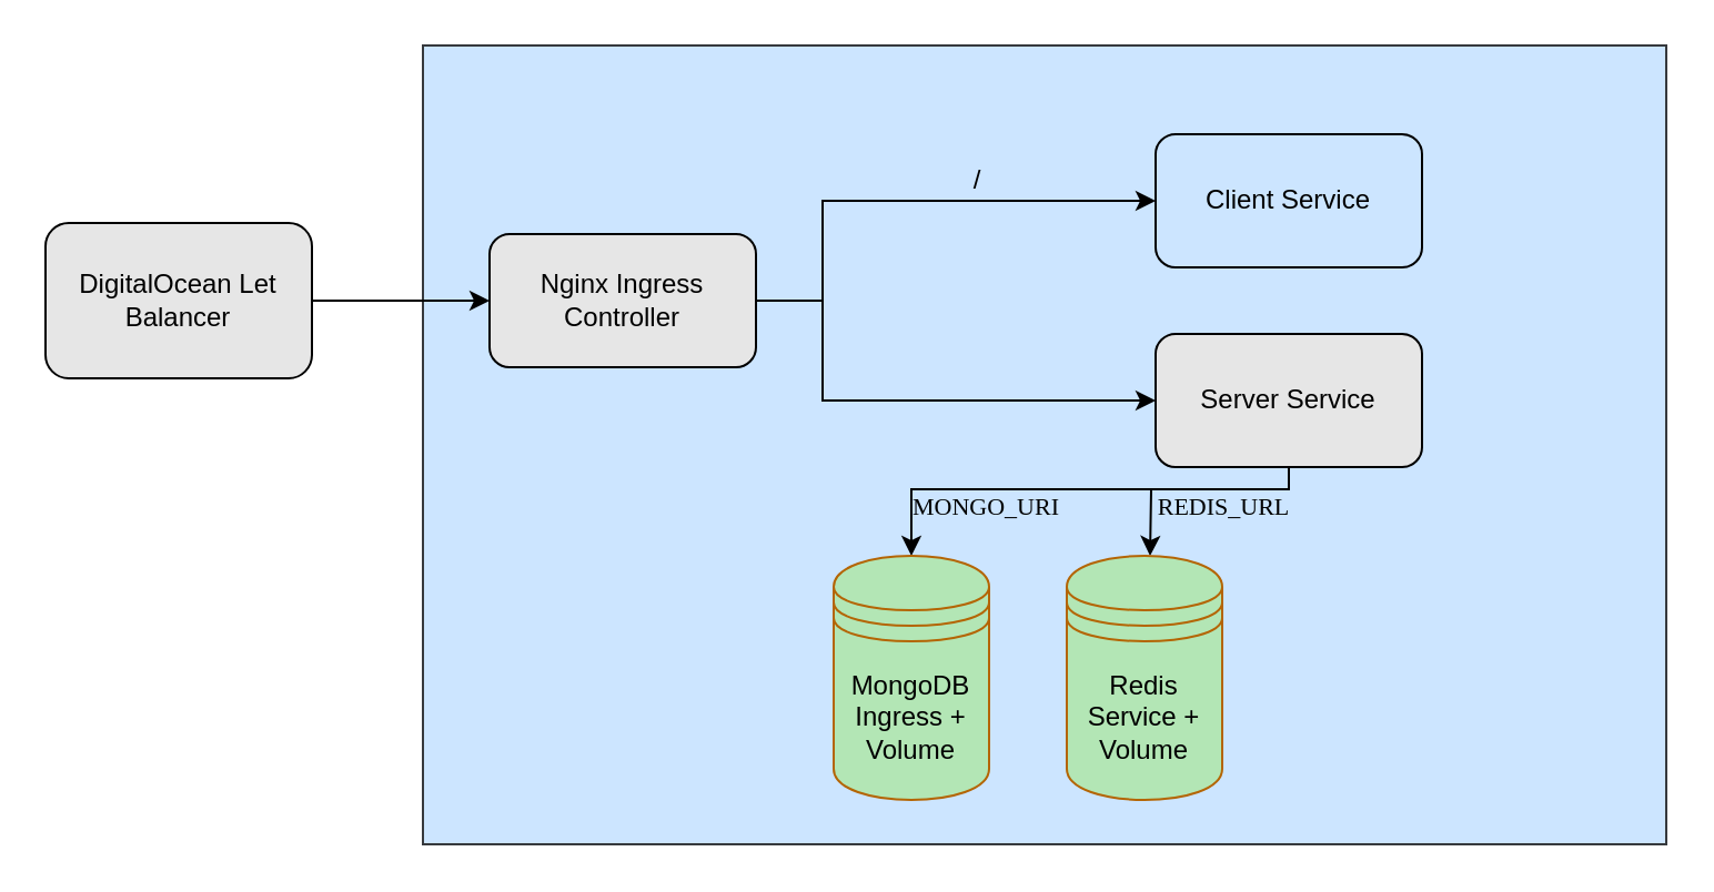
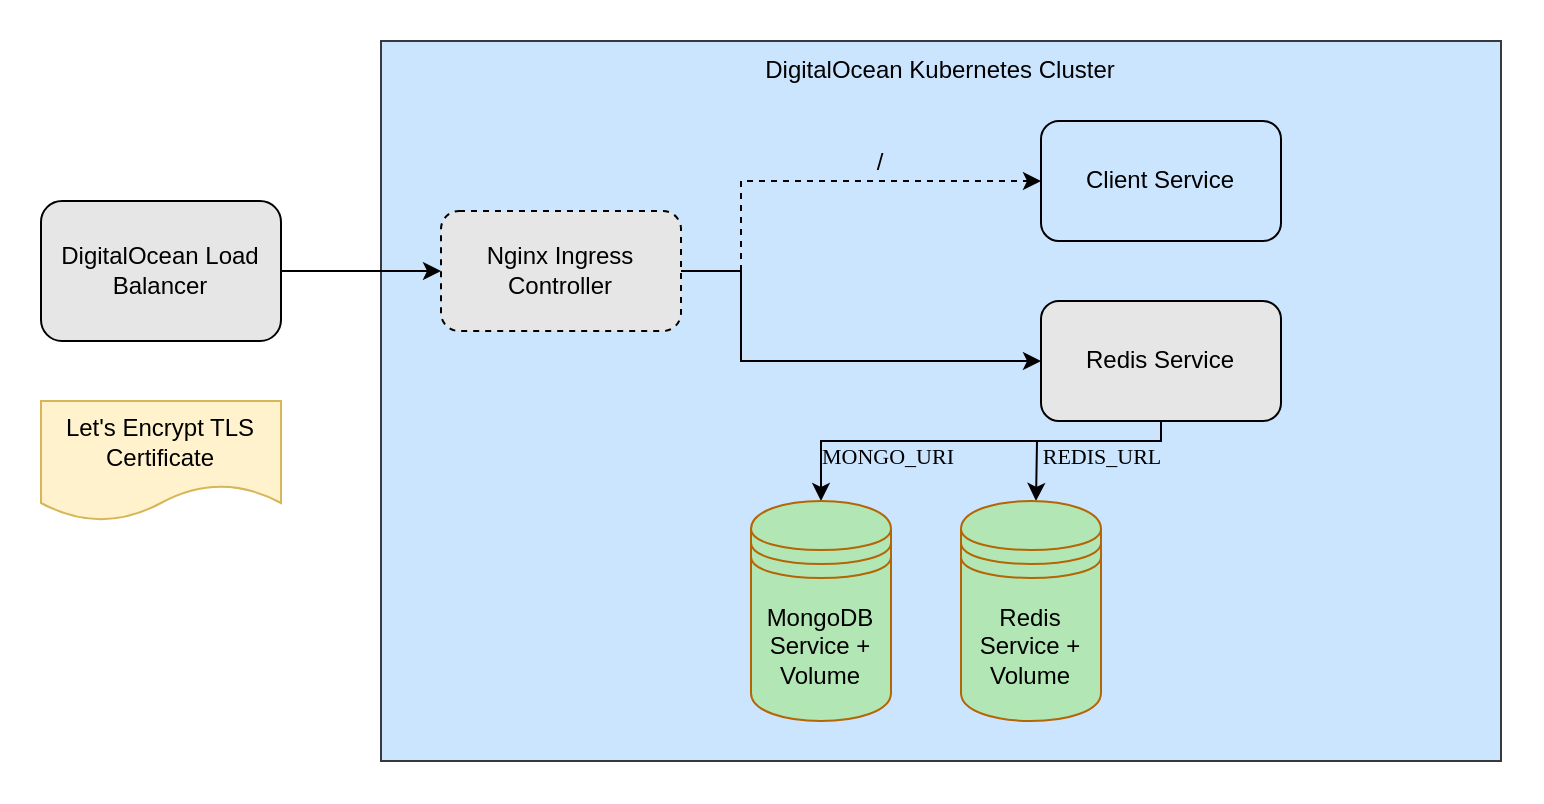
  <mxCell id="0" />
  <mxCell id="1" parent="0" />
  <mxCell id="2" value="" style="rounded=0;whiteSpace=wrap;html=1;fillColor=#cce5ff;strokeColor=#36393d;" vertex="1" parent="1"><mxGeometry x="190" y="20" width="560" height="360" as="geometry" /></mxCell>
  <mxCell id="3" style="edgeStyle=orthogonalEdgeStyle;rounded=0;orthogonalLoop=1;jettySize=auto;html=1;" edge="1" parent="1" source="4" target="9"><mxGeometry relative="1" as="geometry" /></mxCell>
- <mxCell id="4" value="DigitalOcean Let Balancer " style="rounded=1;whiteSpace=wrap;html=1;fillColor=#e6e6e6;" vertex="1" parent="1"><mxGeometry x="20" y="100" width="120" height="70" as="geometry" /></mxCell>
- <mxCell id="7" style="edgeStyle=orthogonalEdgeStyle;rounded=0;orthogonalLoop=1;jettySize=auto;html=1;" edge="1" parent="1" source="9" target="10"><mxGeometry relative="1" as="geometry"><Array as="points"><mxPoint x="370" y="135" /><mxPoint x="370" y="90" /></Array></mxGeometry></mxCell>
+ <mxCell id="4" value="DigitalOcean Load Balancer " style="rounded=1;whiteSpace=wrap;html=1;fillColor=#e6e6e6;" vertex="1" parent="1"><mxGeometry x="20" y="100" width="120" height="70" as="geometry" /></mxCell>
+ <mxCell id="5" value=" Let's Encrypt TLS Certificate" style="shape=document;whiteSpace=wrap;html=1;boundedLbl=1;fillColor=#fff2cc;strokeColor=#d6b656;" vertex="1" parent="1"><mxGeometry x="20" y="200" width="120" height="60" as="geometry" /></mxCell>
+ <mxCell id="6" value="DigitalOcean Kubernetes Cluster" style="text;html=1;strokeColor=none;fillColor=none;align=center;verticalAlign=middle;whiteSpace=wrap;rounded=0;" vertex="1" parent="1"><mxGeometry x="370" y="20" width="200" height="30" as="geometry" /></mxCell>
+ <mxCell id="7" style="edgeStyle=orthogonalEdgeStyle;rounded=0;orthogonalLoop=1;jettySize=auto;html=1;dashed=1;" edge="1" parent="1" source="9" target="10"><mxGeometry relative="1" as="geometry"><Array as="points"><mxPoint x="370" y="135" /><mxPoint x="370" y="90" /></Array></mxGeometry></mxCell>
  <mxCell id="8" style="edgeStyle=orthogonalEdgeStyle;rounded=0;orthogonalLoop=1;jettySize=auto;html=1;" edge="1" parent="1" source="9" target="11"><mxGeometry relative="1" as="geometry"><Array as="points"><mxPoint x="370" y="135" /><mxPoint x="370" y="180" /></Array></mxGeometry></mxCell>
- <mxCell id="9" value="Nginx Ingress Controller" style="rounded=1;whiteSpace=wrap;html=1;fillColor=#e6e6e6;" vertex="1" parent="1"><mxGeometry x="220" y="105" width="120" height="60" as="geometry" /></mxCell>
+ <mxCell id="9" value="Nginx Ingress Controller" style="rounded=1;whiteSpace=wrap;html=1;fillColor=#e6e6e6;dashed=1;" vertex="1" parent="1"><mxGeometry x="220" y="105" width="120" height="60" as="geometry" /></mxCell>
  <mxCell id="10" value="Client Service" style="rounded=1;whiteSpace=wrap;html=1;fillColor=#cce5ff;" vertex="1" parent="1"><mxGeometry x="520" y="60" width="120" height="60" as="geometry" /></mxCell>
- <mxCell id="11" value="Server Service" style="rounded=1;whiteSpace=wrap;html=1;fillColor=#e6e6e6;" vertex="1" parent="1"><mxGeometry x="520" y="150" width="120" height="60" as="geometry" /></mxCell>
+ <mxCell id="11" value="Redis Service" style="rounded=1;whiteSpace=wrap;html=1;fillColor=#e6e6e6;" vertex="1" parent="1"><mxGeometry x="520" y="150" width="120" height="60" as="geometry" /></mxCell>
  <mxCell id="12" value="/" style="text;html=1;strokeColor=none;fillColor=none;align=center;verticalAlign=middle;whiteSpace=wrap;rounded=0;" vertex="1" parent="1"><mxGeometry x="375" y="66" width="130" height="30" as="geometry" /></mxCell>
  <mxCell id="13" value="" style="endArrow=none;html=1;rounded=0;fontFamily=Helvetica;exitX=0.5;exitY=0;exitDx=0;exitDy=0;exitPerimeter=0;startArrow=classic;startFill=1;" edge="1" parent="1"><mxGeometry width="50" height="50" relative="1" as="geometry"><mxPoint x="410" y="250" as="sourcePoint" /><mxPoint x="580" y="210" as="targetPoint" /><Array as="points"><mxPoint x="410" y="220" /><mxPoint x="580" y="220" /></Array></mxGeometry></mxCell>
  <mxCell id="14" value="" style="endArrow=none;html=1;rounded=0;fontFamily=Helvetica;exitX=0.5;exitY=0;exitDx=0;exitDy=0;exitPerimeter=0;startArrow=classic;startFill=1;" edge="1" parent="1"><mxGeometry width="50" height="50" relative="1" as="geometry"><mxPoint x="517.5" y="250" as="sourcePoint" /><mxPoint x="580" y="210" as="targetPoint" /><Array as="points"><mxPoint x="518" y="220" /><mxPoint x="580" y="220" /></Array></mxGeometry></mxCell>
- <mxCell id="15" value="MongoDB Ingress + Volume" style="shape=datastore;whiteSpace=wrap;html=1;fontFamily=Helvetica;fillColor=#B3E6B5;strokeColor=#b46504;gradientColor=none;" vertex="1" parent="1"><mxGeometry x="375" y="250" width="70" height="110" as="geometry" /></mxCell>
+ <mxCell id="15" value="MongoDB Service + Volume" style="shape=datastore;whiteSpace=wrap;html=1;fontFamily=Helvetica;fillColor=#B3E6B5;strokeColor=#b46504;gradientColor=none;" vertex="1" parent="1"><mxGeometry x="375" y="250" width="70" height="110" as="geometry" /></mxCell>
  <mxCell id="16" value="Redis Service + Volume" style="shape=datastore;whiteSpace=wrap;html=1;fontFamily=Helvetica;fillColor=#B3E6B5;strokeColor=#b46504;gradientColor=none;" vertex="1" parent="1"><mxGeometry x="480" y="250" width="70" height="110" as="geometry" /></mxCell>
  <mxCell id="17" value="&lt;font style=&quot;font-size: 11px;&quot; face=&quot;Lucida Console&quot;&gt;MONGO_URI&lt;br&gt;&lt;/font&gt;" style="text;html=1;strokeColor=none;fillColor=none;align=center;verticalAlign=middle;whiteSpace=wrap;rounded=0;fontFamily=Helvetica;" vertex="1" parent="1"><mxGeometry x="414" y="213" width="60" height="30" as="geometry" /></mxCell>
  <mxCell id="18" value="&lt;font style=&quot;font-size: 11px;&quot; face=&quot;Lucida Console&quot;&gt;REDIS_URL&lt;/font&gt;" style="text;html=1;strokeColor=none;fillColor=none;align=center;verticalAlign=middle;whiteSpace=wrap;rounded=0;fontFamily=Helvetica;" vertex="1" parent="1"><mxGeometry x="521" y="213" width="60" height="30" as="geometry" /></mxCell>
